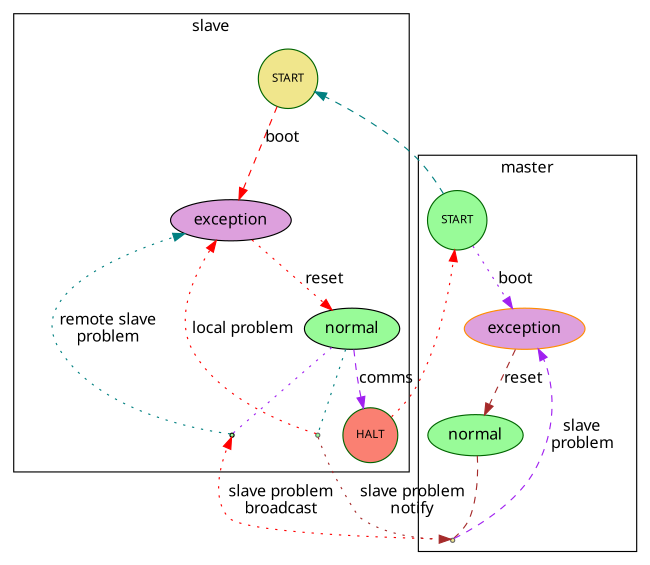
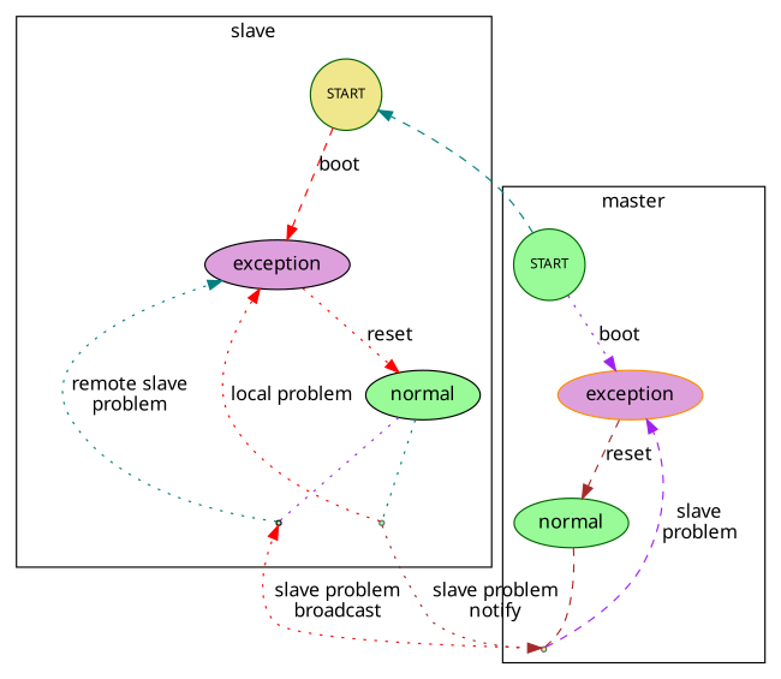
  digraph {
    fontname="Noto Sans"
    node [color=darkgreen style=filled fillcolor=palegreen fontname="Noto Sans"]
    edge [color=red style=dotted fontname="Noto Sans"]
    n1 [fontsize=10 label=START shape=circle]
    n2 [label=exception fillcolor=plum color=darkorange]
    n3 [label=normal]
    p2 [shape=point fillcolor=khaki color=gray40]
    n5 [fontsize=10 label=START shape=circle fillcolor=khaki]
    n6 [label=exception fillcolor=plum color=black]
    n7 [label=normal color=black]
-   n8 [fontsize=10 label=HALT shape=circle fillcolor=salmon]
    p1 [shape=point color=gray40]
    p3 [shape=point color=black]
    subgraph cluster_1 {
      label=master
      n1
      n2
      n3
      p2
    }
    subgraph cluster_2 {
      label=slave
      n5
      n6
      n7
-     n8
      p1
      p3
    }
    n1 -> n2 [label=boot color=purple]
    n1 -> n5 [style=dashed color=teal]
    n2 -> n3 [label=reset color=brown style=dashed]
    n3 -> p2 [arrowhead=none color=brown style=dashed]
    p2 -> n2 [label="slave\nproblem" color=purple style=dashed]
    p2 -> p3 [label="slave problem\nbroadcast"]
    n5 -> n6 [label=boot style=dashed]
    n6 -> n7 [label=reset]
-   n7 -> n8 [label=comms color=purple style=dashed]
    n7 -> p1 [arrowhead=none color=teal]
    n7 -> p3 [arrowhead=none color=purple]
-   n8 -> n1
    p1 -> p2 [label="slave problem\nnotify" color=brown]
    p1 -> n6 [label="local problem"]
    p3 -> n6 [label="remote slave\nproblem" color=teal]
  }
